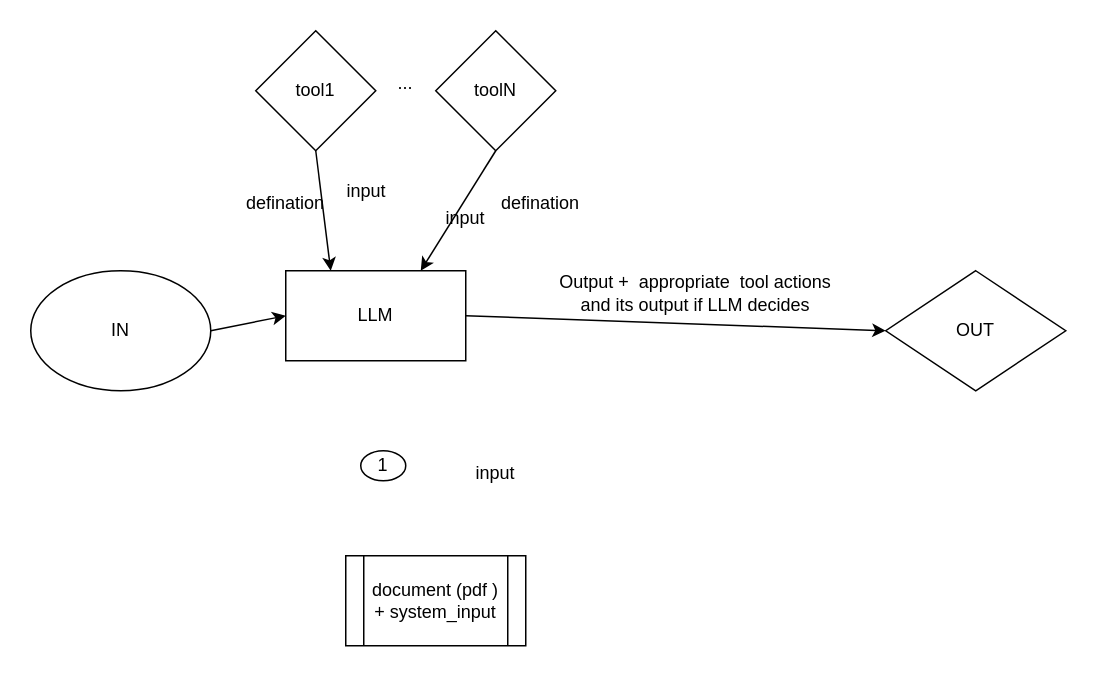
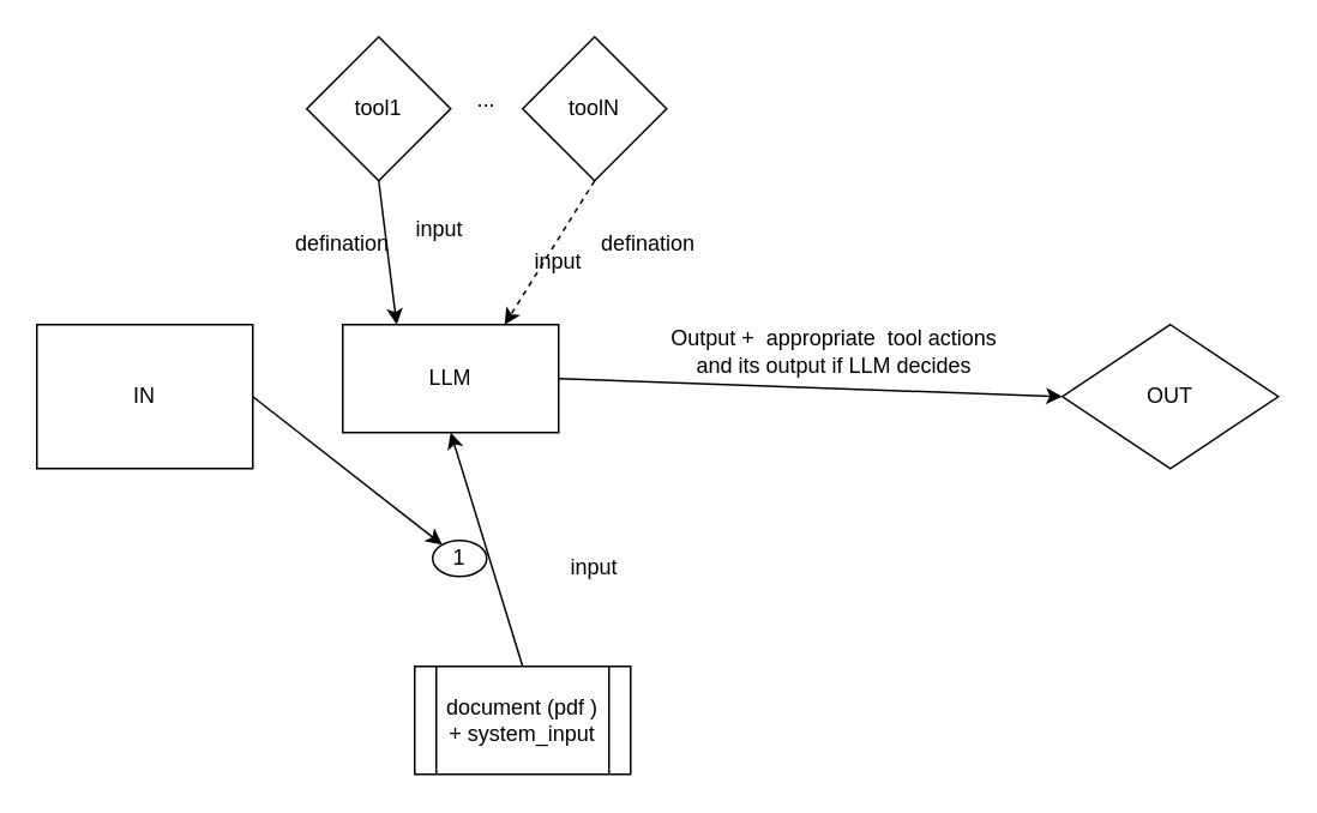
  <mxCell id="0" />
  <mxCell id="1" parent="0" />
- <mxCell id="2" value="IN" style="ellipse;whiteSpace=wrap;html=1;" vertex="1" parent="1"><mxGeometry x="20" y="180" width="120" height="80" as="geometry" /></mxCell>
+ <mxCell id="2" value="IN" style="whiteSpace=wrap;html=1;rounded=0;" vertex="1" parent="1"><mxGeometry x="20" y="180" width="120" height="80" as="geometry" /></mxCell>
  <mxCell id="3" value="LLM" style="rounded=0;whiteSpace=wrap;html=1;" vertex="1" parent="1"><mxGeometry x="190" y="180" width="120" height="60" as="geometry" /></mxCell>
  <mxCell id="4" value="document (pdf ) + system_input" style="shape=process;whiteSpace=wrap;html=1;backgroundOutline=1;" vertex="1" parent="1"><mxGeometry x="230" y="370" width="120" height="60" as="geometry" /></mxCell>
+ <mxCell id="5" value="" style="endArrow=classic;html=1;rounded=0;entryX=0.5;entryY=1;entryDx=0;entryDy=0;exitX=0.5;exitY=0;exitDx=0;exitDy=0;" edge="1" parent="1" source="4" target="3"><mxGeometry width="50" height="50" relative="1" as="geometry"><mxPoint x="410" y="350" as="sourcePoint" /><mxPoint x="460" y="300" as="targetPoint" /></mxGeometry></mxCell>
  <mxCell id="6" value="1" style="ellipse;whiteSpace=wrap;html=1;aspect=fixed;" vertex="1" parent="1"><mxGeometry x="240" y="300" width="30" height="20" as="geometry" /></mxCell>
- <mxCell id="7" value="" style="endArrow=classic;html=1;rounded=0;entryX=0;entryY=0.5;entryDx=0;entryDy=0;exitX=1;exitY=0.5;exitDx=0;exitDy=0;" edge="1" parent="1" source="2" target="3"><mxGeometry width="50" height="50" relative="1" as="geometry"><mxPoint x="110" y="330" as="sourcePoint" /><mxPoint x="160" y="280" as="targetPoint" /></mxGeometry></mxCell>
+ <mxCell id="7" value="" style="endArrow=classic;html=1;rounded=0;exitX=1;exitY=0.5;exitDx=0;exitDy=0;" edge="1" parent="1" source="2" target="6"><mxGeometry width="50" height="50" relative="1" as="geometry"><mxPoint x="110" y="330" as="sourcePoint" /><mxPoint x="160" y="280" as="targetPoint" /></mxGeometry></mxCell>
  <mxCell id="8" value="input" style="text;html=1;align=center;verticalAlign=middle;whiteSpace=wrap;rounded=0;" vertex="1" parent="1"><mxGeometry x="300" y="300" width="60" height="30" as="geometry" /></mxCell>
  <mxCell id="9" value="tool1" style="rhombus;whiteSpace=wrap;html=1;" vertex="1" parent="1"><mxGeometry x="170" y="20" width="80" height="80" as="geometry" /></mxCell>
  <mxCell id="10" value="toolN" style="rhombus;whiteSpace=wrap;html=1;" vertex="1" parent="1"><mxGeometry x="290" y="20" width="80" height="80" as="geometry" /></mxCell>
  <mxCell id="11" value="" style="endArrow=classic;html=1;rounded=0;entryX=0.25;entryY=0;entryDx=0;entryDy=0;exitX=0.5;exitY=1;exitDx=0;exitDy=0;" edge="1" parent="1" source="9" target="3"><mxGeometry width="50" height="50" relative="1" as="geometry"><mxPoint x="20" y="160" as="sourcePoint" /><mxPoint x="70" y="110" as="targetPoint" /></mxGeometry></mxCell>
- <mxCell id="12" value="" style="endArrow=classic;html=1;rounded=0;exitX=0.5;exitY=1;exitDx=0;exitDy=0;entryX=0.75;entryY=0;entryDx=0;entryDy=0;" edge="1" parent="1" source="10" target="3"><mxGeometry width="50" height="50" relative="1" as="geometry"><mxPoint x="440" y="280" as="sourcePoint" /><mxPoint x="490" y="230" as="targetPoint" /></mxGeometry></mxCell>
+ <mxCell id="12" value="" style="endArrow=classic;html=1;rounded=0;exitX=0.5;exitY=1;exitDx=0;exitDy=0;entryX=0.75;entryY=0;entryDx=0;entryDy=0;dashed=1;" edge="1" parent="1" source="10" target="3"><mxGeometry width="50" height="50" relative="1" as="geometry"><mxPoint x="440" y="280" as="sourcePoint" /><mxPoint x="490" y="230" as="targetPoint" /></mxGeometry></mxCell>
  <mxCell id="13" value="defination" style="text;html=1;align=center;verticalAlign=middle;whiteSpace=wrap;rounded=0;" vertex="1" parent="1"><mxGeometry x="160" y="120" width="60" height="30" as="geometry" /></mxCell>
  <mxCell id="14" value="defination" style="text;html=1;align=center;verticalAlign=middle;whiteSpace=wrap;rounded=0;" vertex="1" parent="1"><mxGeometry x="330" y="120" width="60" height="30" as="geometry" /></mxCell>
  <mxCell id="15" value="OUT" style="rhombus;whiteSpace=wrap;html=1;" vertex="1" parent="1"><mxGeometry x="590" y="180" width="120" height="80" as="geometry" /></mxCell>
  <mxCell id="16" value="" style="endArrow=classic;html=1;rounded=0;exitX=1;exitY=0.5;exitDx=0;exitDy=0;entryX=0;entryY=0.5;entryDx=0;entryDy=0;" edge="1" parent="1" source="3" target="15"><mxGeometry width="50" height="50" relative="1" as="geometry"><mxPoint x="330" y="360" as="sourcePoint" /><mxPoint x="380" y="310" as="targetPoint" /></mxGeometry></mxCell>
  <mxCell id="17" value="Output +&amp;nbsp; appropriate&amp;nbsp; tool actions&amp;nbsp; and its output if LLM decides&amp;nbsp;" style="text;html=1;align=center;verticalAlign=middle;whiteSpace=wrap;rounded=0;" vertex="1" parent="1"><mxGeometry x="370" y="180" width="190" height="30" as="geometry" /></mxCell>
  <mxCell id="18" value="input" style="text;html=1;align=center;verticalAlign=middle;whiteSpace=wrap;rounded=0;" vertex="1" parent="1"><mxGeometry x="214" y="112" width="60" height="30" as="geometry" /></mxCell>
  <mxCell id="19" value="input" style="text;html=1;align=center;verticalAlign=middle;whiteSpace=wrap;rounded=0;" vertex="1" parent="1"><mxGeometry x="280" y="130" width="60" height="30" as="geometry" /></mxCell>
  <mxCell id="20" value="..." style="text;html=1;align=center;verticalAlign=middle;whiteSpace=wrap;rounded=0;" vertex="1" parent="1"><mxGeometry x="240" y="40" width="60" height="30" as="geometry" /></mxCell>
